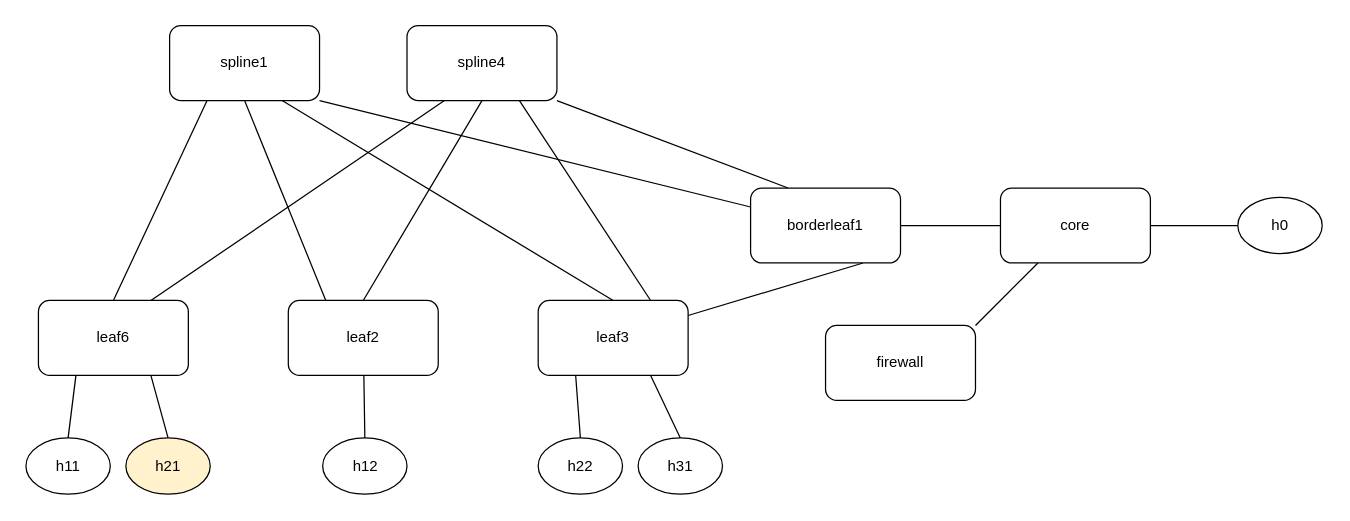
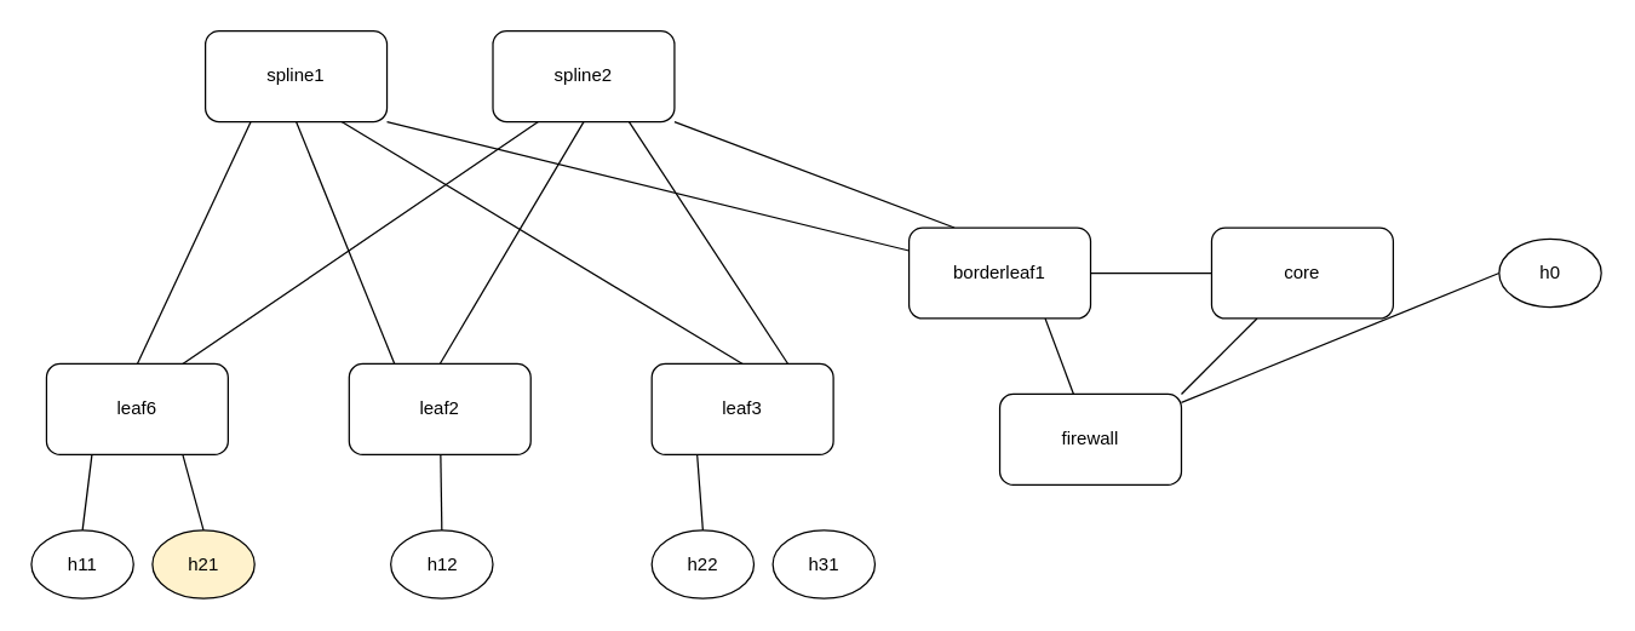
  <mxCell id="0" />
  <mxCell id="1" parent="0" />
  <mxCell id="2" style="edgeStyle=none;rounded=0;orthogonalLoop=1;jettySize=auto;html=1;exitX=0.5;exitY=1;exitDx=0;exitDy=0;entryX=0.25;entryY=0;entryDx=0;entryDy=0;endArrow=none;endFill=0;" edge="1" parent="1" source="4" target="10"><mxGeometry relative="1" as="geometry" /></mxCell>
  <mxCell id="3" style="edgeStyle=none;rounded=0;orthogonalLoop=1;jettySize=auto;html=1;exitX=1;exitY=1;exitDx=0;exitDy=0;endArrow=none;endFill=0;" edge="1" parent="1" source="4" target="17"><mxGeometry relative="1" as="geometry" /></mxCell>
  <mxCell id="4" value="spline1" style="rounded=1;whiteSpace=wrap;html=1;" vertex="1" parent="1"><mxGeometry x="135" y="20" width="120" height="60" as="geometry" /></mxCell>
  <mxCell id="5" style="rounded=0;orthogonalLoop=1;jettySize=auto;html=1;exitX=0.5;exitY=0;exitDx=0;exitDy=0;entryX=0.25;entryY=1;entryDx=0;entryDy=0;endArrow=none;endFill=0;" edge="1" parent="1" source="6" target="4"><mxGeometry relative="1" as="geometry" /></mxCell>
  <mxCell id="6" value="leaf6" style="rounded=1;whiteSpace=wrap;html=1;" vertex="1" parent="1"><mxGeometry x="30" y="240" width="120" height="60" as="geometry" /></mxCell>
  <mxCell id="7" style="edgeStyle=none;rounded=0;orthogonalLoop=1;jettySize=auto;html=1;exitX=0.75;exitY=1;exitDx=0;exitDy=0;entryX=0.75;entryY=0;entryDx=0;entryDy=0;endArrow=none;endFill=0;" edge="1" parent="1" source="8" target="12"><mxGeometry relative="1" as="geometry" /></mxCell>
- <mxCell id="8" value="spline4" style="rounded=1;whiteSpace=wrap;html=1;" vertex="1" parent="1"><mxGeometry x="325" y="20" width="120" height="60" as="geometry" /></mxCell>
+ <mxCell id="8" value="spline2" style="rounded=1;whiteSpace=wrap;html=1;" vertex="1" parent="1"><mxGeometry x="325" y="20" width="120" height="60" as="geometry" /></mxCell>
  <mxCell id="9" style="edgeStyle=none;rounded=0;orthogonalLoop=1;jettySize=auto;html=1;exitX=0.5;exitY=0;exitDx=0;exitDy=0;entryX=0.5;entryY=1;entryDx=0;entryDy=0;endArrow=none;endFill=0;" edge="1" parent="1" source="10" target="8"><mxGeometry relative="1" as="geometry" /></mxCell>
  <mxCell id="10" value="leaf2" style="rounded=1;whiteSpace=wrap;html=1;" vertex="1" parent="1"><mxGeometry x="230" y="240" width="120" height="60" as="geometry" /></mxCell>
  <mxCell id="11" style="edgeStyle=none;rounded=0;orthogonalLoop=1;jettySize=auto;html=1;exitX=0.5;exitY=0;exitDx=0;exitDy=0;entryX=0.75;entryY=1;entryDx=0;entryDy=0;endArrow=none;endFill=0;" edge="1" parent="1" source="12" target="4"><mxGeometry relative="1" as="geometry" /></mxCell>
  <mxCell id="12" value="leaf3" style="rounded=1;whiteSpace=wrap;html=1;" vertex="1" parent="1"><mxGeometry x="430" y="240" width="120" height="60" as="geometry" /></mxCell>
  <mxCell id="13" style="rounded=0;orthogonalLoop=1;jettySize=auto;html=1;exitX=0.75;exitY=0;exitDx=0;exitDy=0;entryX=0.25;entryY=1;entryDx=0;entryDy=0;endArrow=none;endFill=0;" edge="1" parent="1" source="6" target="8"><mxGeometry relative="1" as="geometry"><mxPoint x="140" y="250" as="sourcePoint" /><mxPoint x="250" y="120" as="targetPoint" /></mxGeometry></mxCell>
  <mxCell id="14" style="edgeStyle=none;rounded=0;orthogonalLoop=1;jettySize=auto;html=1;exitX=0.25;exitY=0;exitDx=0;exitDy=0;entryX=1;entryY=1;entryDx=0;entryDy=0;endArrow=none;endFill=0;" edge="1" parent="1" source="17" target="8"><mxGeometry relative="1" as="geometry" /></mxCell>
- <mxCell id="15" style="edgeStyle=none;rounded=0;orthogonalLoop=1;jettySize=auto;html=1;exitX=0.75;exitY=1;exitDx=0;exitDy=0;endArrow=none;endFill=0;" edge="1" parent="1" source="17" target="12"><mxGeometry relative="1" as="geometry" /></mxCell>
+ <mxCell id="15" style="edgeStyle=none;rounded=0;orthogonalLoop=1;jettySize=auto;html=1;exitX=0.75;exitY=1;exitDx=0;exitDy=0;endArrow=none;endFill=0;" edge="1" parent="1" source="17" target="19"><mxGeometry relative="1" as="geometry" /></mxCell>
  <mxCell id="16" style="edgeStyle=none;rounded=0;orthogonalLoop=1;jettySize=auto;html=1;exitX=1;exitY=0.5;exitDx=0;exitDy=0;entryX=0;entryY=0.5;entryDx=0;entryDy=0;endArrow=none;endFill=0;" edge="1" parent="1" source="17" target="20"><mxGeometry relative="1" as="geometry" /></mxCell>
  <mxCell id="17" value="borderleaf1" style="rounded=1;whiteSpace=wrap;html=1;" vertex="1" parent="1"><mxGeometry x="600" y="150" width="120" height="60" as="geometry" /></mxCell>
  <mxCell id="18" style="edgeStyle=none;rounded=0;orthogonalLoop=1;jettySize=auto;html=1;exitX=1;exitY=0;exitDx=0;exitDy=0;endArrow=none;endFill=0;" edge="1" parent="1" source="19" target="20"><mxGeometry relative="1" as="geometry" /></mxCell>
  <mxCell id="19" value="firewall" style="rounded=1;whiteSpace=wrap;html=1;" vertex="1" parent="1"><mxGeometry x="660" y="260" width="120" height="60" as="geometry" /></mxCell>
  <mxCell id="20" value="core" style="rounded=1;whiteSpace=wrap;html=1;" vertex="1" parent="1"><mxGeometry x="800" y="150" width="120" height="60" as="geometry" /></mxCell>
  <mxCell id="21" style="edgeStyle=none;rounded=0;orthogonalLoop=1;jettySize=auto;html=1;exitX=0.5;exitY=0;exitDx=0;exitDy=0;entryX=0.25;entryY=1;entryDx=0;entryDy=0;endArrow=none;endFill=0;" edge="1" parent="1" source="22" target="6"><mxGeometry relative="1" as="geometry" /></mxCell>
  <mxCell id="22" value="h11" style="ellipse;whiteSpace=wrap;html=1;" vertex="1" parent="1"><mxGeometry x="20" y="350" width="67.5" height="45" as="geometry" /></mxCell>
  <mxCell id="23" style="edgeStyle=none;rounded=0;orthogonalLoop=1;jettySize=auto;html=1;exitX=0.5;exitY=0;exitDx=0;exitDy=0;entryX=0.75;entryY=1;entryDx=0;entryDy=0;endArrow=none;endFill=0;" edge="1" parent="1" source="24" target="6"><mxGeometry relative="1" as="geometry" /></mxCell>
  <mxCell id="24" value="h21" style="ellipse;whiteSpace=wrap;html=1;fillColor=#fff2cc;" vertex="1" parent="1"><mxGeometry x="100" y="350" width="67.5" height="45" as="geometry" /></mxCell>
  <mxCell id="25" style="edgeStyle=none;rounded=0;orthogonalLoop=1;jettySize=auto;html=1;exitX=0.5;exitY=0;exitDx=0;exitDy=0;endArrow=none;endFill=0;" edge="1" parent="1" source="26" target="10"><mxGeometry relative="1" as="geometry" /></mxCell>
  <mxCell id="26" value="h12" style="ellipse;whiteSpace=wrap;html=1;" vertex="1" parent="1"><mxGeometry x="257.5" y="350" width="67.5" height="45" as="geometry" /></mxCell>
  <mxCell id="27" style="edgeStyle=none;rounded=0;orthogonalLoop=1;jettySize=auto;html=1;exitX=0.5;exitY=0;exitDx=0;exitDy=0;entryX=0.25;entryY=1;entryDx=0;entryDy=0;endArrow=none;endFill=0;" edge="1" parent="1" source="28" target="12"><mxGeometry relative="1" as="geometry" /></mxCell>
  <mxCell id="28" value="h22" style="ellipse;whiteSpace=wrap;html=1;" vertex="1" parent="1"><mxGeometry x="430" y="350" width="67.5" height="45" as="geometry" /></mxCell>
- <mxCell id="29" style="edgeStyle=none;rounded=0;orthogonalLoop=1;jettySize=auto;html=1;exitX=0;exitY=0.5;exitDx=0;exitDy=0;entryX=1;entryY=0.5;entryDx=0;entryDy=0;endArrow=none;endFill=0;" edge="1" parent="1" source="30" target="20"><mxGeometry relative="1" as="geometry" /></mxCell>
+ <mxCell id="29" style="edgeStyle=none;rounded=0;orthogonalLoop=1;jettySize=auto;html=1;exitX=0;exitY=0.5;exitDx=0;exitDy=0;endArrow=none;endFill=0;" edge="1" parent="1" source="30" target="19"><mxGeometry relative="1" as="geometry" /></mxCell>
  <mxCell id="30" value="h0" style="ellipse;whiteSpace=wrap;html=1;" vertex="1" parent="1"><mxGeometry x="990" y="157.5" width="67.5" height="45" as="geometry" /></mxCell>
- <mxCell id="31" style="edgeStyle=none;rounded=0;orthogonalLoop=1;jettySize=auto;html=1;exitX=0.5;exitY=0;exitDx=0;exitDy=0;entryX=0.75;entryY=1;entryDx=0;entryDy=0;endArrow=none;endFill=0;" edge="1" parent="1" source="32" target="12"><mxGeometry relative="1" as="geometry" /></mxCell>
  <mxCell id="32" value="h31" style="ellipse;whiteSpace=wrap;html=1;" vertex="1" parent="1"><mxGeometry x="510" y="350" width="67.5" height="45" as="geometry" /></mxCell>
